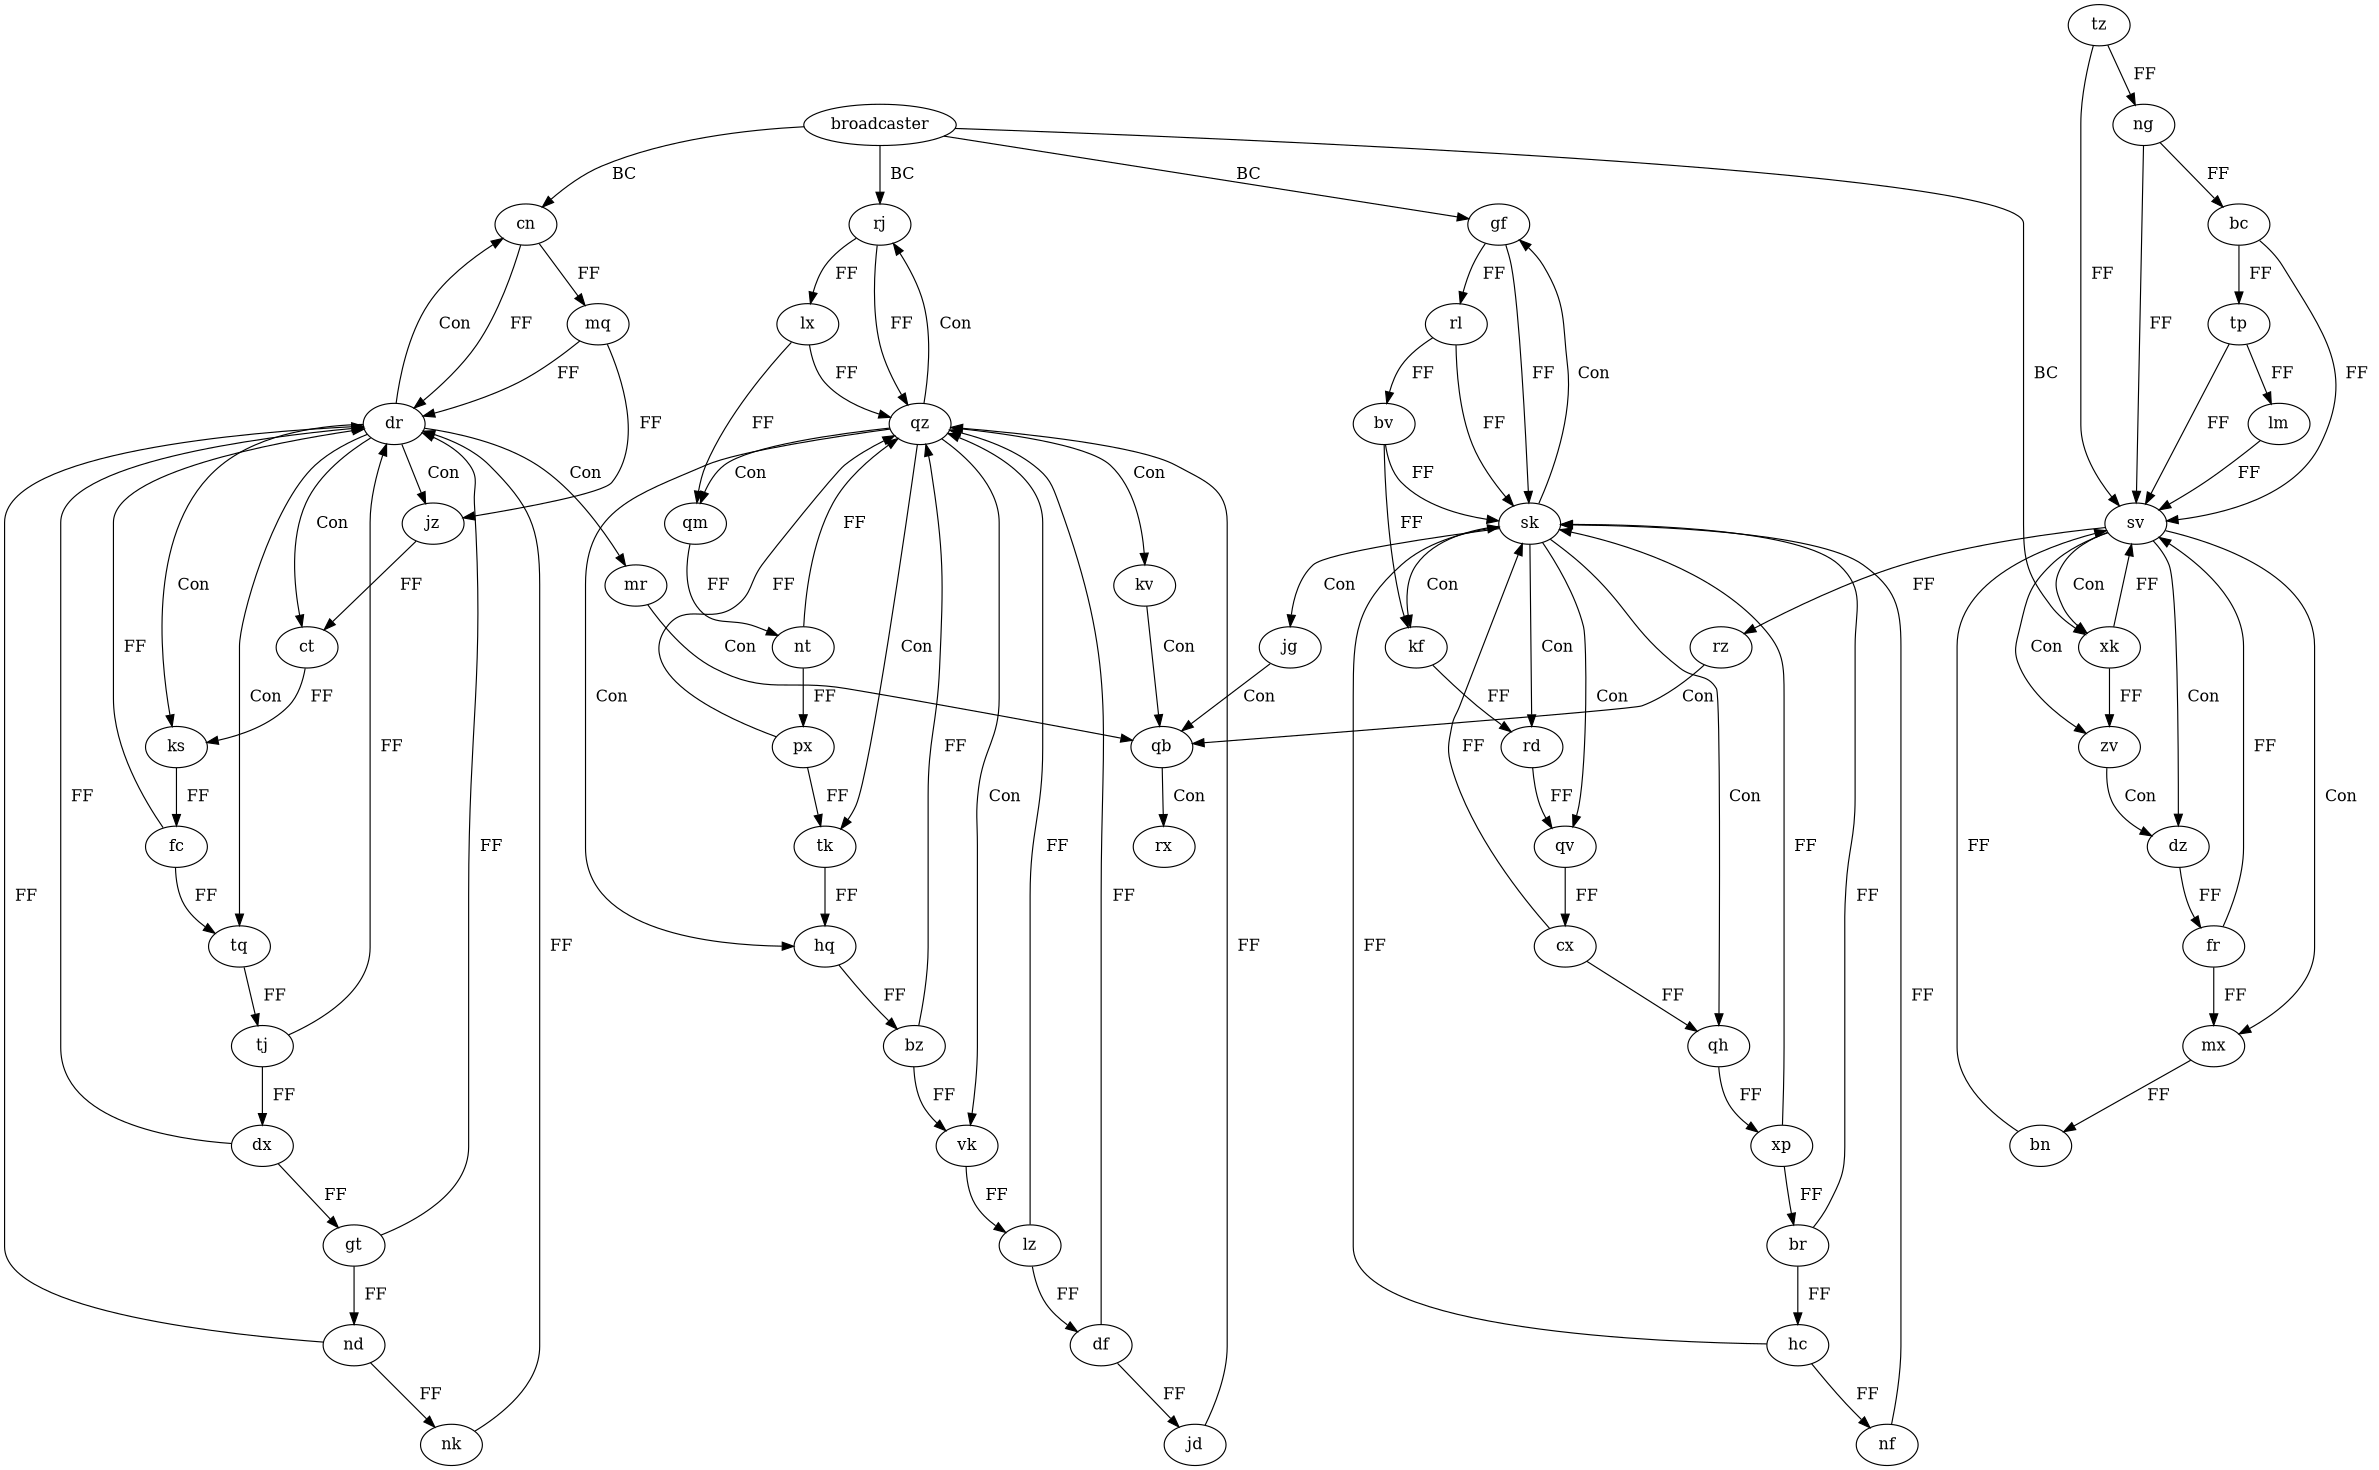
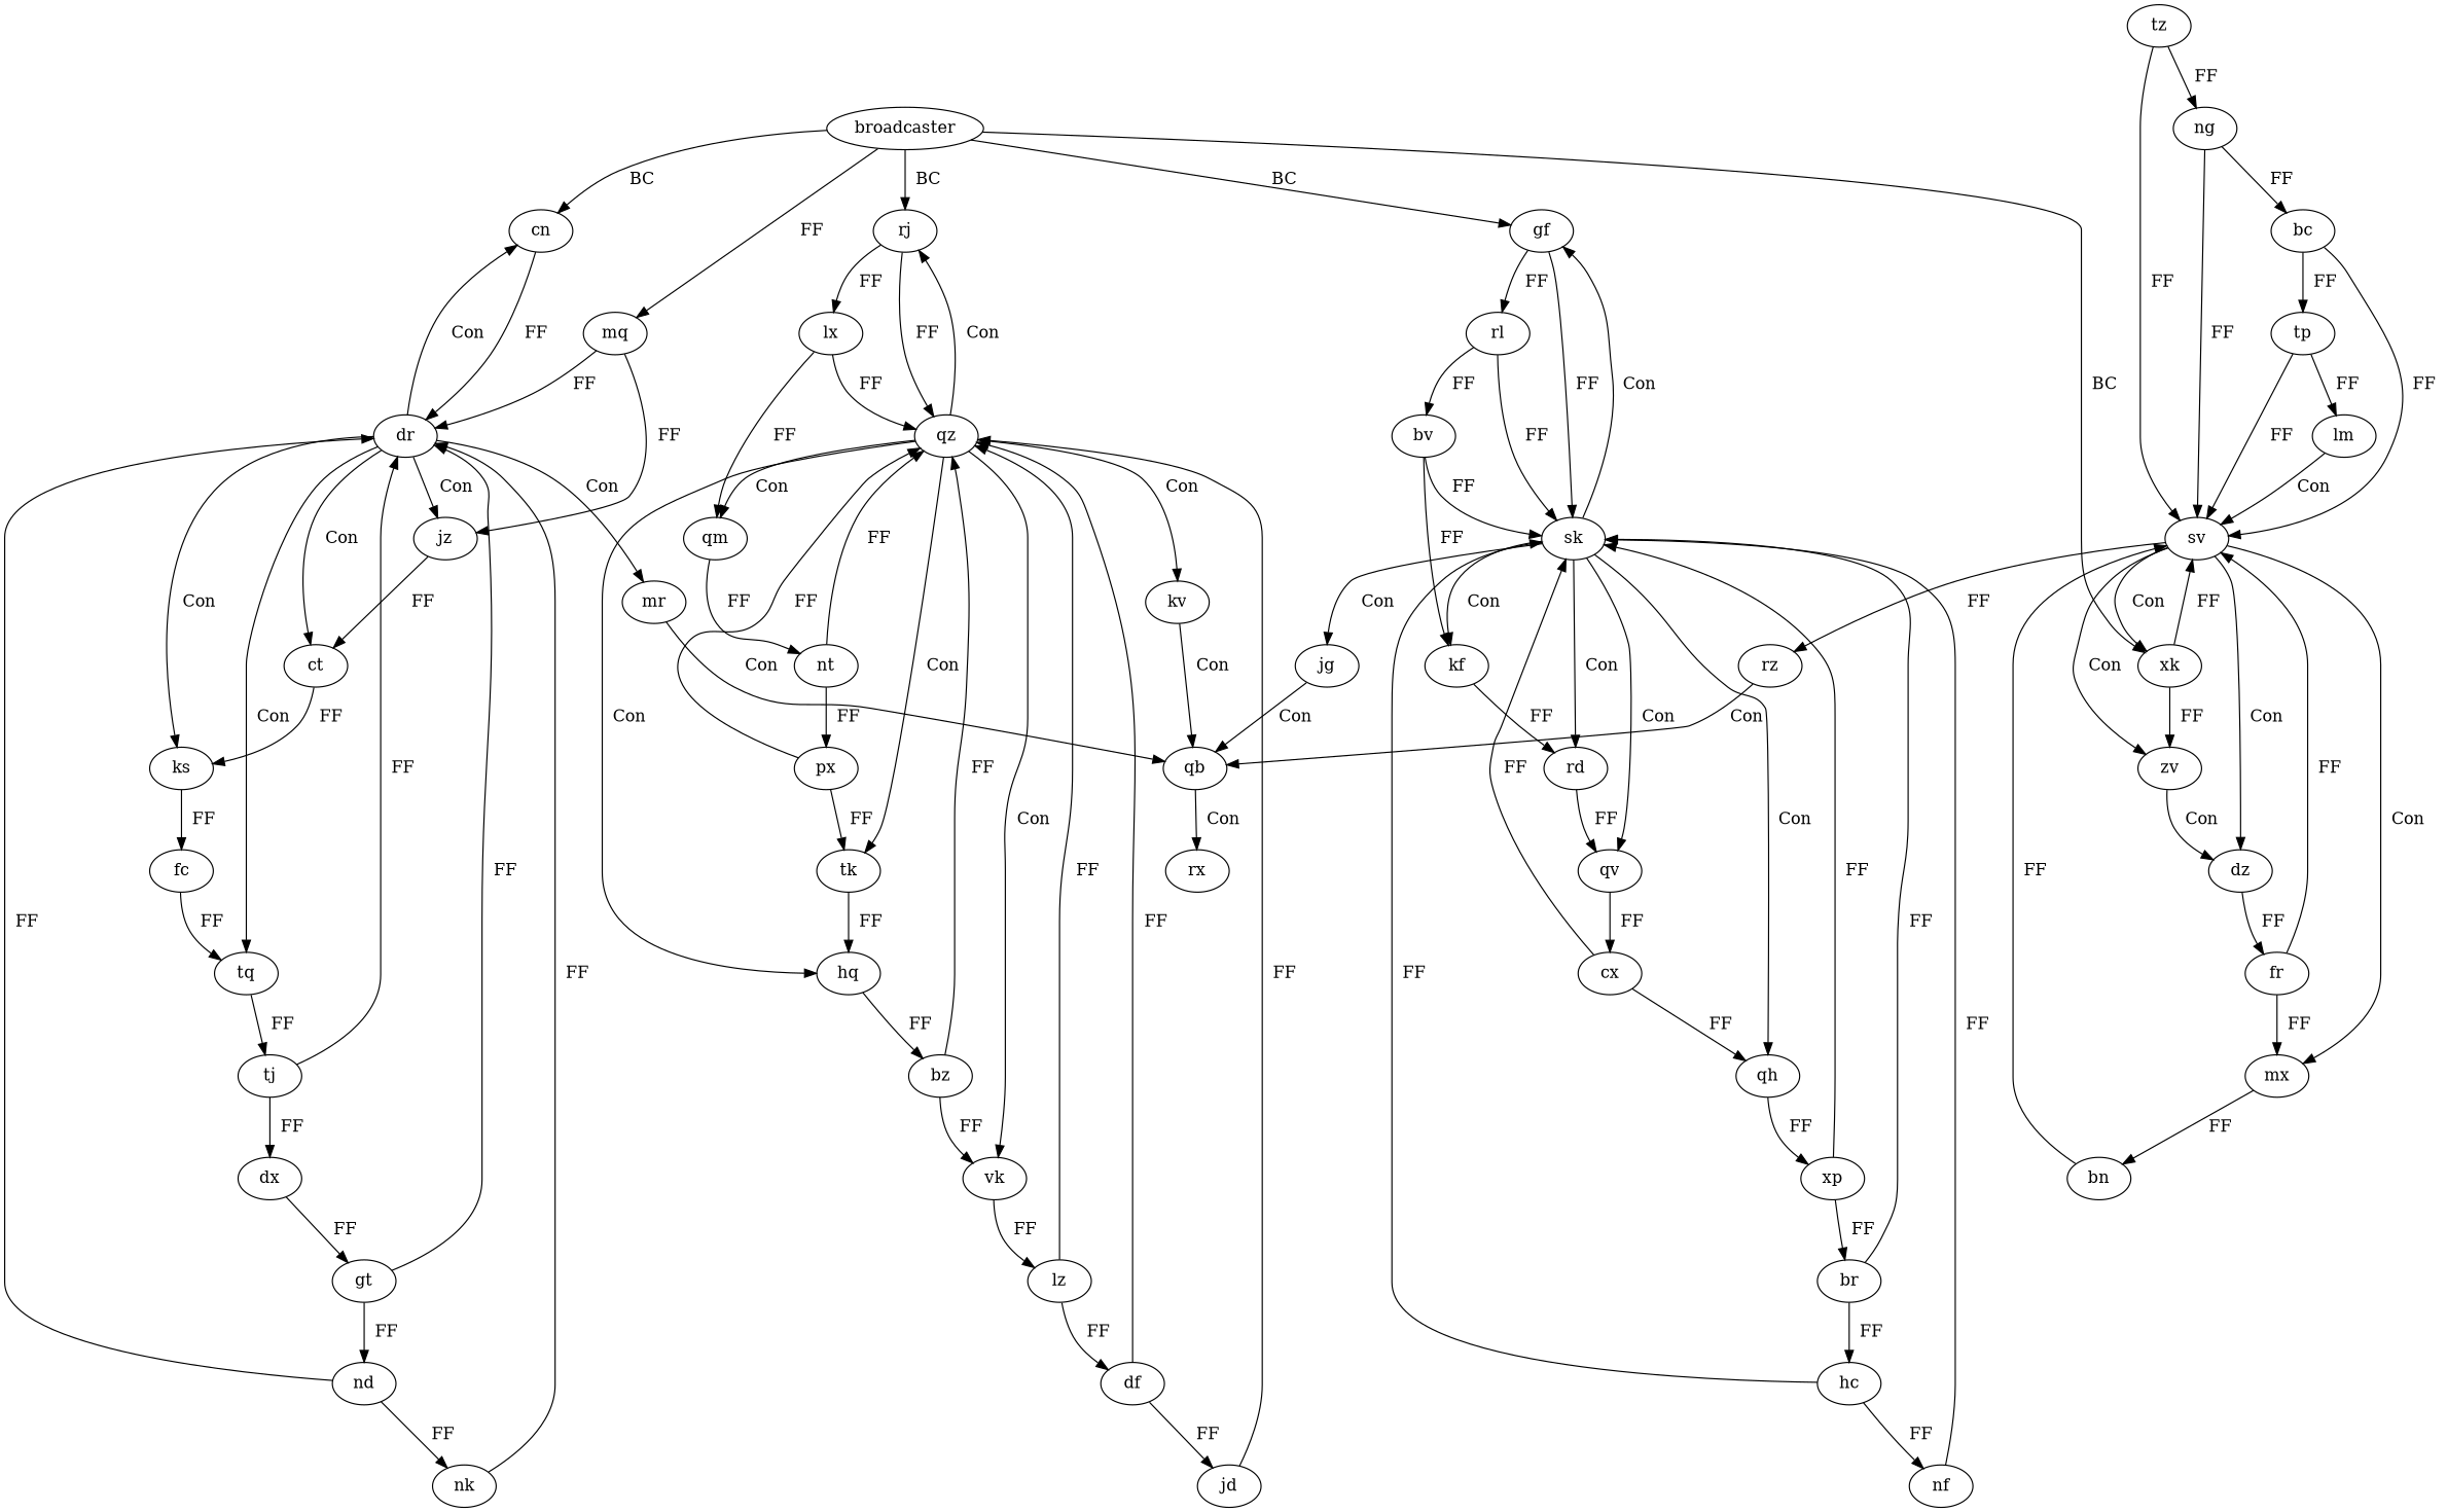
  digraph {
    lm
    sv
    xk
    rz
    zv
    dz
    mx
    qb
    fr
    bn
    kf
    rd
    qv
    cx
    bz
    vk
    qz
    lz
    qm
    hq
    tk
    rj
    kv
    df
    nt
    lx
    sk
    qh
    gf
    jg
    xp
    rl
    br
    fc
    dr
    tq
    mr
    jz
    ks
    cn
    ct
    tj
    mq
    dx
    bc
    tp
    hc
    nf
    rx
    ng
    jd
    tz
    px
    bv
    gt
    nd
    nk
    broadcaster
-   lm -> sv [label="  FF "]
+   lm -> sv [label="  Con "]
    sv -> xk [label="  Con "]
    sv -> rz [label="  FF "]
    sv -> zv [label="  Con "]
    sv -> dz [label="  Con "]
    sv -> mx [label="  Con "]
    xk -> sv [label="  FF "]
    xk -> zv [label="  FF "]
    rz -> qb [label="  Con "]
    zv -> dz [label="  Con "]
    dz -> fr [label="  FF "]
    mx -> bn [label="  FF "]
    qb -> rx [label="  Con "]
    fr -> sv [label="  FF "]
    fr -> mx [label="  FF "]
    bn -> sv [label="  FF "]
    kf -> rd [label="  FF "]
    rd -> qv [label="  FF "]
    qv -> cx [label="  FF "]
    cx -> sk [label="  FF "]
    cx -> qh [label="  FF "]
    bz -> vk [label="  FF "]
    bz -> qz [label="  FF "]
    vk -> lz [label="  FF "]
    qz -> vk [label="  Con "]
    qz -> qm [label="  Con "]
    qz -> hq [label="  Con "]
    qz -> tk [label="  Con "]
    qz -> rj [label="  Con "]
    qz -> kv [label="  Con "]
    lz -> qz [label="  FF "]
    lz -> df [label="  FF "]
    qm -> nt [label="  FF "]
    hq -> bz [label="  FF "]
    tk -> hq [label="  FF "]
    rj -> qz [label="  FF "]
    rj -> lx [label="  FF "]
    kv -> qb [label="  Con "]
    df -> qz [label="  FF "]
    df -> jd [label="  FF "]
    nt -> qz [label="  FF "]
    nt -> px [label="  FF "]
    lx -> qz [label="  FF "]
    lx -> qm [label="  FF "]
    sk -> kf [label="  Con "]
    sk -> rd [label="  Con "]
    sk -> qv [label="  Con "]
    sk -> qh [label="  Con "]
    sk -> gf [label="  Con "]
    sk -> jg [label="  Con "]
    qh -> xp [label="  FF "]
    gf -> sk [label="  FF "]
    gf -> rl [label="  FF "]
    jg -> qb [label="  Con "]
    xp -> sk [label="  FF "]
    xp -> br [label="  FF "]
    rl -> sk [label="  FF "]
    rl -> bv [label="  FF "]
    br -> sk [label="  FF "]
    br -> hc [label="  FF "]
-   fc -> dr [label="  FF "]
    fc -> tq [label="  FF "]
    dr -> tq [label="  Con "]
    dr -> mr [label="  Con "]
    dr -> jz [label="  Con "]
    dr -> ks [label="  Con "]
    dr -> cn [label="  Con "]
    dr -> ct [label="  Con "]
    tq -> tj [label="  FF "]
    mr -> qb [label="  Con "]
    jz -> ct [label="  FF "]
    ks -> fc [label="  FF "]
    cn -> dr [label="  FF "]
-   cn -> mq [label="  FF "]
+   broadcaster -> mq [label="  FF "]
    ct -> ks [label="  FF "]
    tj -> dr [label="  FF "]
    tj -> dx [label="  FF "]
    mq -> dr [label="  FF "]
    mq -> jz [label="  FF "]
-   dx -> dr [label="  FF "]
    dx -> gt [label="  FF "]
    bc -> sv [label="  FF "]
    bc -> tp [label="  FF "]
    tp -> lm [label="  FF "]
    tp -> sv [label="  FF "]
    hc -> sk [label="  FF "]
    hc -> nf [label="  FF "]
    nf -> sk [label="  FF "]
    ng -> sv [label="  FF "]
    ng -> bc [label="  FF "]
    jd -> qz [label="  FF "]
    tz -> sv [label="  FF "]
    tz -> ng [label="  FF "]
    px -> qz [label="  FF "]
    px -> tk [label="  FF "]
    bv -> kf [label="  FF "]
    bv -> sk [label="  FF "]
    gt -> dr [label="  FF "]
    gt -> nd [label="  FF "]
    nd -> dr [label="  FF "]
    nd -> nk [label="  FF "]
    nk -> dr [label="  FF "]
    broadcaster -> xk [label="  BC "]
    broadcaster -> rj [label="  BC "]
    broadcaster -> gf [label="  BC "]
    broadcaster -> cn [label="  BC "]
  }
